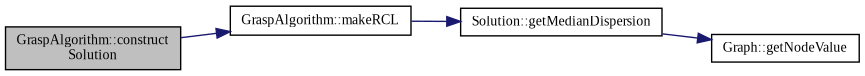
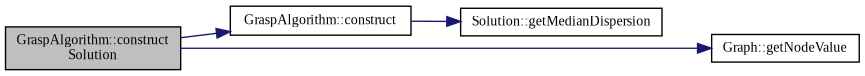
  digraph {
    fontname="Liberation Serif"
    rankdir=LR
    node [color=black fillcolor=white fontname="Liberation Serif" fontsize=10 shape=record style=filled]
    edge [color=midnightblue fontname="Liberation Serif" fontsize=10 labelfontname=Helvetica labelfontsize=10 style=solid]
    n1 [fillcolor=grey75 fontcolor=black height=0.2 label="GraspAlgorithm::construct\lSolution" width=0.4]
-   n2 [height=0.2 label="GraspAlgorithm::makeRCL" width=0.4]
+   n2 [height=0.2 label="GraspAlgorithm::construct" width=0.4]
    n3 [height=0.2 label="Solution::getMedianDispersion" width=0.4]
    n4 [height=0.2 label="Graph::getNodeValue" width=0.4]
    n1 -> n2
    n2 -> n3
-   n3 -> n4
+   n1 -> n4
  }
